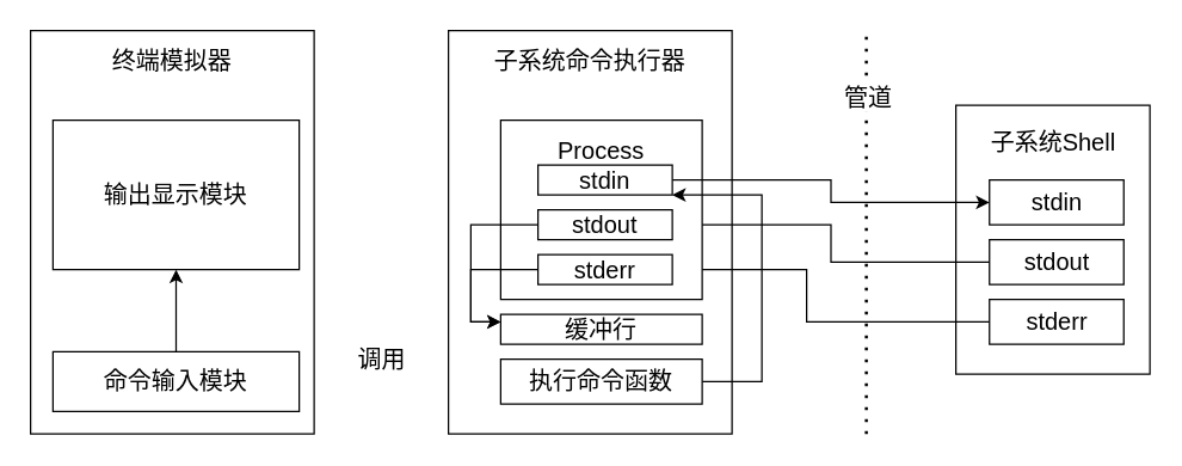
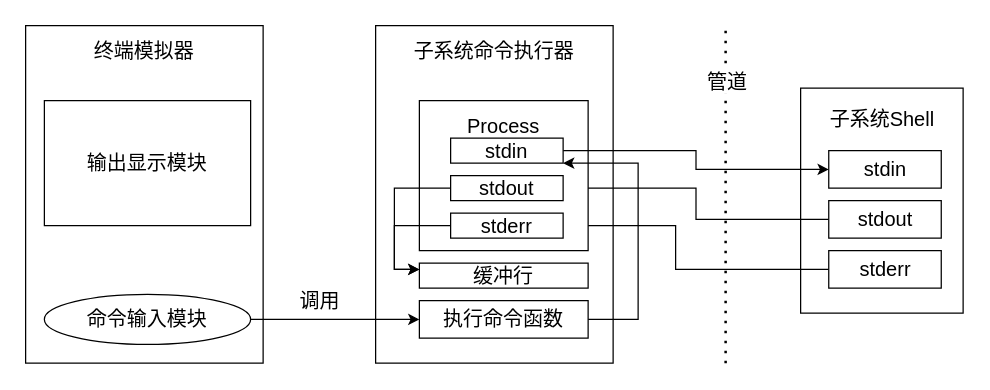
  <mxCell id="0" />
  <mxCell id="1" parent="0" />
  <mxCell id="2" value="" style="rounded=0;whiteSpace=wrap;html=1;" vertex="1" parent="1"><mxGeometry x="20" y="20" width="190" height="270" as="geometry" /></mxCell>
  <mxCell id="3" value="" style="rounded=0;whiteSpace=wrap;html=1;" vertex="1" parent="1"><mxGeometry x="300" y="20" width="190" height="270" as="geometry" /></mxCell>
  <mxCell id="4" value="" style="rounded=0;whiteSpace=wrap;html=1;" vertex="1" parent="1"><mxGeometry x="640" y="70" width="130" height="180" as="geometry" /></mxCell>
  <mxCell id="5" value="子系统Shell" style="text;html=1;strokeColor=none;fillColor=none;align=center;verticalAlign=middle;whiteSpace=wrap;rounded=0;fontSize=16;" vertex="1" parent="1"><mxGeometry x="657.5" y="80" width="95" height="30" as="geometry" /></mxCell>
  <mxCell id="6" value="stdin" style="rounded=0;whiteSpace=wrap;html=1;fontSize=16;" vertex="1" parent="1"><mxGeometry x="662.5" y="120" width="90" height="30" as="geometry" /></mxCell>
  <mxCell id="7" style="edgeStyle=orthogonalEdgeStyle;rounded=0;orthogonalLoop=1;jettySize=auto;html=1;fontSize=16;" edge="1" parent="1" source="8" target="21"><mxGeometry relative="1" as="geometry" /></mxCell>
  <mxCell id="8" value="stdout" style="rounded=0;whiteSpace=wrap;html=1;fontSize=16;" vertex="1" parent="1"><mxGeometry x="662.5" y="160" width="90" height="30" as="geometry" /></mxCell>
  <mxCell id="9" style="edgeStyle=orthogonalEdgeStyle;rounded=0;orthogonalLoop=1;jettySize=auto;html=1;entryX=1;entryY=0.5;entryDx=0;entryDy=0;fontSize=16;" edge="1" parent="1" source="10" target="23"><mxGeometry relative="1" as="geometry"><Array as="points"><mxPoint x="540" y="215" /><mxPoint x="540" y="180" /></Array></mxGeometry></mxCell>
  <mxCell id="10" value="stderr" style="rounded=0;whiteSpace=wrap;html=1;fontSize=16;" vertex="1" parent="1"><mxGeometry x="662.5" y="200" width="90" height="30" as="geometry" /></mxCell>
  <mxCell id="11" value="终端模拟器" style="text;html=1;strokeColor=none;fillColor=none;align=center;verticalAlign=middle;whiteSpace=wrap;rounded=0;fontSize=16;" vertex="1" parent="1"><mxGeometry x="40" y="30" width="150" height="20" as="geometry" /></mxCell>
  <mxCell id="12" value="子系统命令执行器" style="text;html=1;strokeColor=none;fillColor=none;align=center;verticalAlign=middle;whiteSpace=wrap;rounded=0;fontSize=16;" vertex="1" parent="1"><mxGeometry x="325" y="30" width="140" height="20" as="geometry" /></mxCell>
  <mxCell id="13" value="输出显示模块" style="rounded=0;whiteSpace=wrap;html=1;fontSize=16;" vertex="1" parent="1"><mxGeometry x="35" y="80" width="165" height="100" as="geometry" /></mxCell>
- <mxCell id="14" style="edgeStyle=orthogonalEdgeStyle;rounded=0;orthogonalLoop=1;jettySize=auto;html=1;fontSize=16;" edge="1" parent="1" source="15" target="13"><mxGeometry relative="1" as="geometry" /></mxCell>
- <mxCell id="15" value="命令输入模块" style="rounded=0;whiteSpace=wrap;html=1;fontSize=16;" vertex="1" parent="1"><mxGeometry x="35" y="235" width="165" height="40" as="geometry" /></mxCell>
+ <mxCell id="14" style="edgeStyle=orthogonalEdgeStyle;rounded=0;orthogonalLoop=1;jettySize=auto;html=1;entryX=0;entryY=0.5;entryDx=0;entryDy=0;fontSize=16;" edge="1" parent="1" source="15" target="26"><mxGeometry relative="1" as="geometry" /></mxCell>
+ <mxCell id="15" value="命令输入模块" style="ellipse;whiteSpace=wrap;html=1;fontSize=16;" vertex="1" parent="1"><mxGeometry x="35" y="235" width="165" height="40" as="geometry" /></mxCell>
  <mxCell id="16" value="" style="rounded=0;whiteSpace=wrap;html=1;fontSize=16;" vertex="1" parent="1"><mxGeometry x="335" y="80" width="135" height="120" as="geometry" /></mxCell>
  <mxCell id="17" value="Process" style="text;html=1;strokeColor=none;fillColor=none;align=center;verticalAlign=middle;whiteSpace=wrap;rounded=0;fontSize=16;" vertex="1" parent="1"><mxGeometry x="375" y="90" width="55" height="20" as="geometry" /></mxCell>
  <mxCell id="18" style="edgeStyle=orthogonalEdgeStyle;rounded=0;orthogonalLoop=1;jettySize=auto;html=1;entryX=0;entryY=0.5;entryDx=0;entryDy=0;fontSize=16;" edge="1" parent="1" source="19" target="6"><mxGeometry relative="1" as="geometry" /></mxCell>
  <mxCell id="19" value="stdin" style="rounded=0;whiteSpace=wrap;html=1;fontSize=16;" vertex="1" parent="1"><mxGeometry x="360" y="110" width="90" height="20" as="geometry" /></mxCell>
  <mxCell id="20" style="edgeStyle=orthogonalEdgeStyle;rounded=0;orthogonalLoop=1;jettySize=auto;html=1;entryX=0;entryY=0.25;entryDx=0;entryDy=0;fontSize=16;" edge="1" parent="1" source="21" target="24"><mxGeometry relative="1" as="geometry"><Array as="points"><mxPoint x="315" y="150" /><mxPoint x="315" y="215" /></Array></mxGeometry></mxCell>
  <mxCell id="21" value="stdout" style="rounded=0;whiteSpace=wrap;html=1;fontSize=16;" vertex="1" parent="1"><mxGeometry x="360" y="140" width="90" height="20" as="geometry" /></mxCell>
  <mxCell id="22" style="edgeStyle=orthogonalEdgeStyle;rounded=0;orthogonalLoop=1;jettySize=auto;html=1;entryX=0;entryY=0.25;entryDx=0;entryDy=0;fontSize=16;" edge="1" parent="1" source="23" target="24"><mxGeometry relative="1" as="geometry"><Array as="points"><mxPoint x="315" y="180" /><mxPoint x="315" y="210" /><mxPoint x="315" y="210" /><mxPoint x="315" y="215" /></Array></mxGeometry></mxCell>
  <mxCell id="23" value="stderr" style="rounded=0;whiteSpace=wrap;html=1;fontSize=16;" vertex="1" parent="1"><mxGeometry x="360" y="170" width="90" height="20" as="geometry" /></mxCell>
  <mxCell id="24" value="缓冲行" style="rounded=0;whiteSpace=wrap;html=1;fontSize=16;" vertex="1" parent="1"><mxGeometry x="335" y="210" width="135" height="20" as="geometry" /></mxCell>
  <mxCell id="25" style="edgeStyle=orthogonalEdgeStyle;rounded=0;orthogonalLoop=1;jettySize=auto;html=1;entryX=1;entryY=1;entryDx=0;entryDy=0;fontSize=16;" edge="1" parent="1" source="26" target="19"><mxGeometry relative="1" as="geometry"><Array as="points"><mxPoint x="510" y="255" /><mxPoint x="510" y="130" /></Array></mxGeometry></mxCell>
  <mxCell id="26" value="执行命令函数" style="rounded=0;whiteSpace=wrap;html=1;fontSize=16;" vertex="1" parent="1"><mxGeometry x="335" y="240" width="135" height="30" as="geometry" /></mxCell>
  <mxCell id="27" value="调用" style="text;html=1;align=center;verticalAlign=middle;resizable=0;points=[];autosize=1;fontSize=16;" vertex="1" parent="1"><mxGeometry x="230" y="230" width="50" height="20" as="geometry" /></mxCell>
  <mxCell id="28" value="" style="endArrow=none;dashed=1;html=1;dashPattern=1 3;strokeWidth=2;fontSize=16;" edge="1" parent="1"><mxGeometry width="50" height="50" relative="1" as="geometry"><mxPoint x="580" y="290" as="sourcePoint" /><mxPoint x="580" y="20" as="targetPoint" /></mxGeometry></mxCell>
  <mxCell id="29" value="管道" style="edgeLabel;html=1;align=center;verticalAlign=middle;resizable=0;points=[];fontSize=16;" vertex="1" connectable="0" parent="28"><mxGeometry x="0.674" relative="1" as="geometry"><mxPoint as="offset" /></mxGeometry></mxCell>
